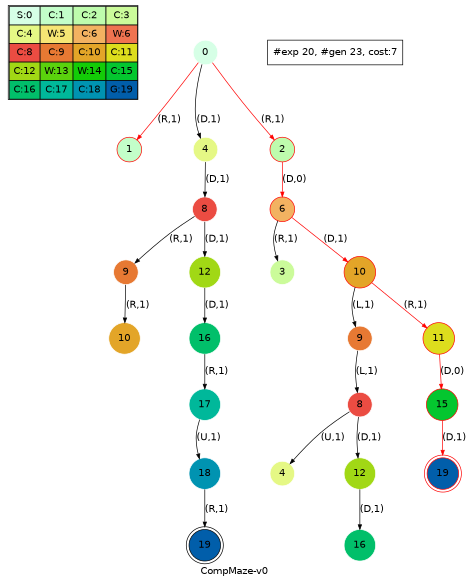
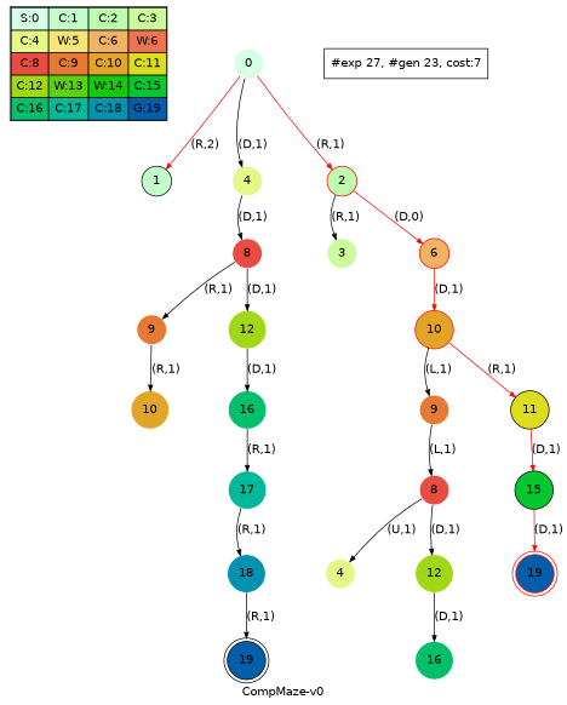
  digraph {
    fontname="DejaVu Sans"
    label="CompMaze-v0"
    nodesep=1
    ranksep=0.5
    node [fontname="DejaVu Sans" shape=circle color=white style=filled]
    edge [arrowsize=0.7 fontname="DejaVu Sans"]
    n1 [label=<<table border="1" cellpadding="5" cellspacing="0" cellborder="1"><tr><td bgcolor="0.39803922 0.15947579 0.99679532 1.        ">S:0</td><td bgcolor="0.35098039 0.23194764 0.99315867 1.        ">C:1</td><td bgcolor="0.29607843 0.31486959 0.98720184 1.        ">C:2</td><td bgcolor="0.24901961 0.38410575 0.98063477 1.        ">C:3</td></tr><tr><td bgcolor="0.19411765 0.46220388 0.97128103 1.        ">C:4</td><td bgcolor="0.14705882 0.52643216 0.96182564 1.        ">W:5</td><td bgcolor="0.09215686 0.59770746 0.94913494 1.        ">C:6</td><td bgcolor="0.0372549  0.66454018 0.93467977 1.        ">W:6</td></tr><tr><td bgcolor="0.00980392 0.71791192 0.92090552 1.        ">C:8</td><td bgcolor="0.06470588 0.77520398 0.9032472  1.        ">C:9</td><td bgcolor="0.11176471 0.81974048 0.88677369 1.        ">C:10</td><td bgcolor="0.16666667 0.8660254  0.8660254  1.        ">C:11</td></tr><tr><td bgcolor="0.21372549 0.9005867  0.84695821 1.        ">C:12</td><td bgcolor="0.26862745 0.93467977 0.82325295 1.        ">W:13</td><td bgcolor="0.32352941 0.96182564 0.79801723 1.        ">W:14</td><td bgcolor="0.37058824 0.97940977 0.77520398 1.        ">C:15</td></tr><tr><td bgcolor="0.4254902  0.99315867 0.74725253 1.        ">C:16</td><td bgcolor="0.47254902 0.99907048 0.72218645 1.        ">C:17</td><td bgcolor="0.52745098 0.99907048 0.69169844 1.        ">C:18</td><td bgcolor="0.5745098  0.99315867 0.66454018 1.        ">G:19</td></tr></table>> shape=plaintext color="" style=""]
    n2 [fillcolor="0.39803922 0.15947579 0.99679532 1.        " label=0]
-   n3 [color=red fillcolor="0.35098039 0.23194764 0.99315867 1.        " label=1]
+   n3 [color=black fillcolor="0.35098039 0.23194764 0.99315867 1.        " label=1]
    n4 [fillcolor="0.19411765 0.46220388 0.97128103 1.        " label=4]
    n5 [color=red fillcolor="0.29607843 0.31486959 0.98720184 1.        " label=2]
    n6 [fillcolor="0.00980392 0.71791192 0.92090552 1.        " label=8]
    n7 [fillcolor="0.24901961 0.38410575 0.98063477 1.        " label=3]
    n8 [color=red fillcolor="0.09215686 0.59770746 0.94913494 1.        " label=6]
    n9 [fillcolor="0.06470588 0.77520398 0.9032472  1.        " label=9]
    n10 [fillcolor="0.21372549 0.9005867  0.84695821 1.        " label=12]
    n11 [color=red fillcolor="0.11176471 0.81974048 0.88677369 1.        " label=10]
    n12 [fillcolor="0.11176471 0.81974048 0.88677369 1.        " label=10]
    n13 [fillcolor="0.4254902  0.99315867 0.74725253 1.        " label=16]
    n14 [fillcolor="0.06470588 0.77520398 0.9032472  1.        " label=9]
-   n15 [color=red fillcolor="0.16666667 0.8660254  0.8660254  1.        " label=11]
+   n15 [color=black fillcolor="0.16666667 0.8660254  0.8660254  1.        " label=11]
    n16 [fillcolor="0.47254902 0.99907048 0.72218645 1.        " label=17]
    n17 [fillcolor="0.00980392 0.71791192 0.92090552 1.        " label=8]
-   n18 [color=red fillcolor="0.37058824 0.97940977 0.77520398 1.        " label=15]
+   n18 [color=black fillcolor="0.37058824 0.97940977 0.77520398 1.        " label=15]
    n19 [fillcolor="0.52745098 0.99907048 0.69169844 1.        " label=18]
    n20 [fillcolor="0.19411765 0.46220388 0.97128103 1.        " label=4]
    n21 [fillcolor="0.21372549 0.9005867  0.84695821 1.        " label=12]
    n22 [color=red fillcolor="0.5745098  0.99315867 0.66454018 1.        " label=19 peripheries=2]
    n23 [color=black fillcolor="0.5745098  0.99315867 0.66454018 1.        " label=19 peripheries=2]
    n24 [fillcolor="0.4254902  0.99315867 0.74725253 1.        " label=16]
-   "#exp 20, #gen 23, cost:7" [shape=box color="" style=""]
+   "#exp 20, #gen 23, cost:7" [shape=box label="#exp 27, #gen 23, cost:7" color="" style=""]
    subgraph sub_1 {
      label=Map
      n1
    }
-   n2 -> n3 [color=red label="(R,1)"]
+   n2 -> n3 [color=red label="(R,2)"]
    n2 -> n4 [label="(D,1)"]
    n2 -> n5 [color=red label="(R,1)"]
    n4 -> n6 [label="(D,1)"]
-   n8 -> n7 [label="(R,1)"]
+   n5 -> n7 [label="(R,1)"]
    n5 -> n8 [color=red label="(D,0)"]
    n6 -> n9 [label="(R,1)"]
    n6 -> n10 [label="(D,1)"]
    n8 -> n11 [color=red label="(D,1)"]
    n9 -> n12 [label="(R,1)"]
    n10 -> n13 [label="(D,1)"]
    n11 -> n14 [label="(L,1)"]
    n11 -> n15 [color=red label="(R,1)"]
    n13 -> n16 [label="(R,1)"]
    n14 -> n17 [label="(L,1)"]
-   n15 -> n18 [color=red label="(D,0)"]
-   n16 -> n19 [label="(U,1)"]
+   n15 -> n18 [color=red label="(D,1)"]
+   n16 -> n19 [label="(R,1)"]
    n17 -> n20 [label="(U,1)"]
    n17 -> n21 [label="(D,1)"]
    n18 -> n22 [color=red label="(D,1)"]
    n19 -> n23 [label="(R,1)"]
    n21 -> n24 [label="(D,1)"]
  }
